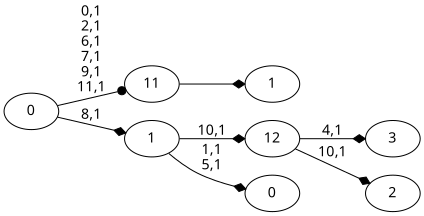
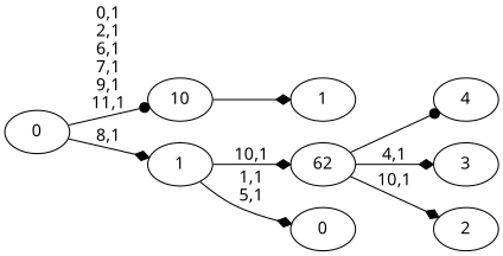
  digraph {
    fontname="Noto Sans"
    rankdir=LR
    node [fontname="Noto Sans"]
    edge [arrowhead=diamond fontname="Noto Sans"]
+   n1 [label=4]
    n2 [label=3]
    n3 [label=2]
-   12
+   12 [label=62]
    n5 [label=1]
-   10 [label=11]
+   10
    n7 [label=0]
    1
    0
+   12 -> n1 [arrowhead=dot]
    12 -> n2 [label="4,1"]
    12 -> n3 [label="10,1"]
    10 -> n5
    1 -> 12 [label="10,1"]
    1 -> n7 [label="1,1\n5,1"]
    0 -> 10 [arrowhead=dot label="0,1\n2,1\n6,1\n7,1\n9,1\n11,1"]
    0 -> 1 [label="8,1"]
  }
